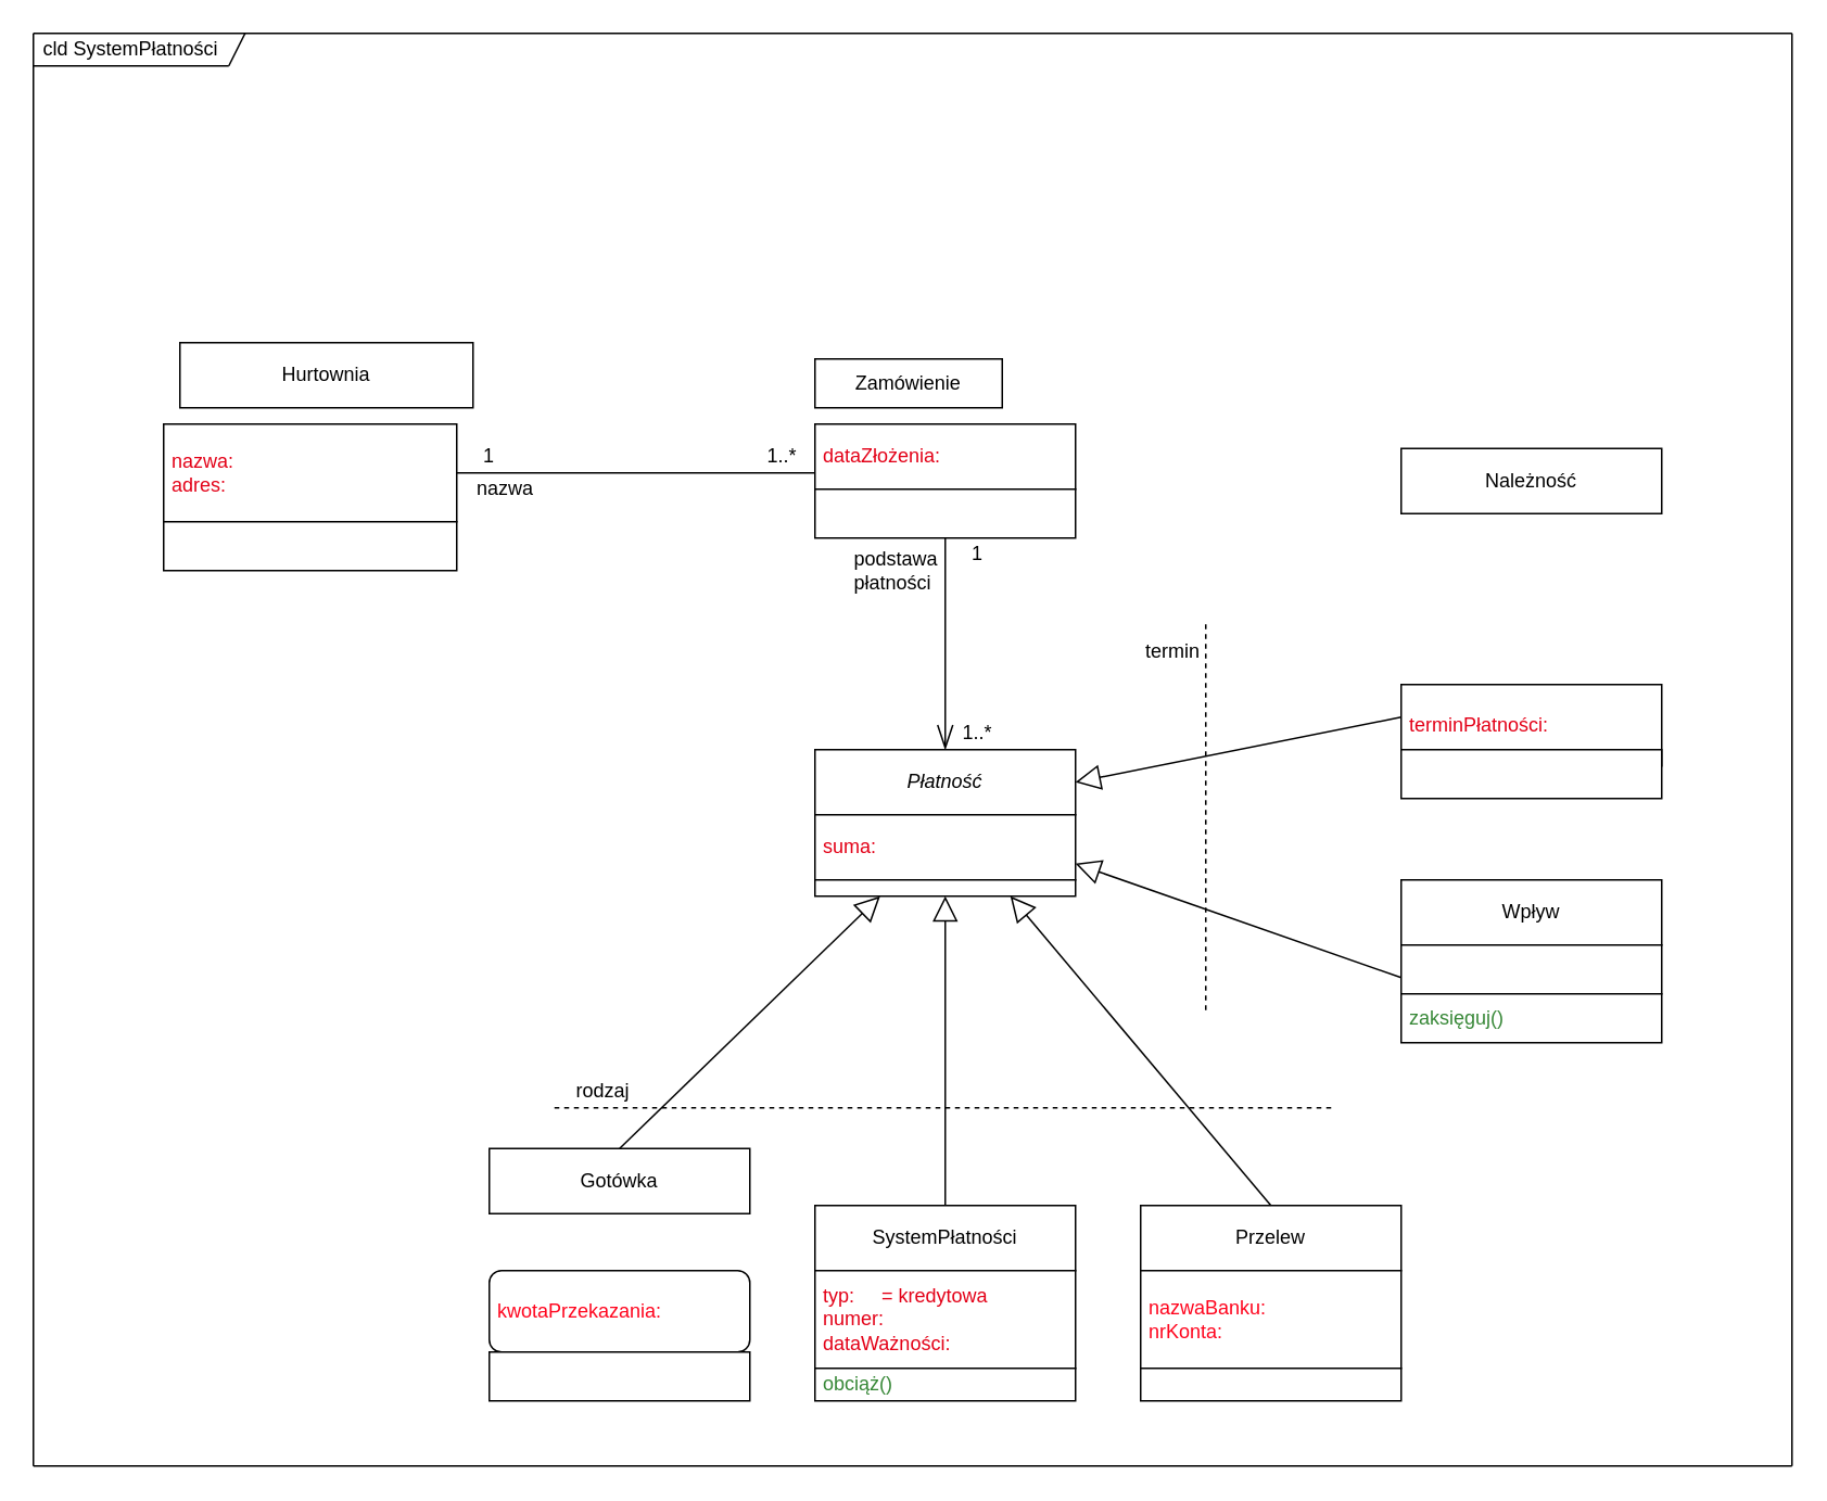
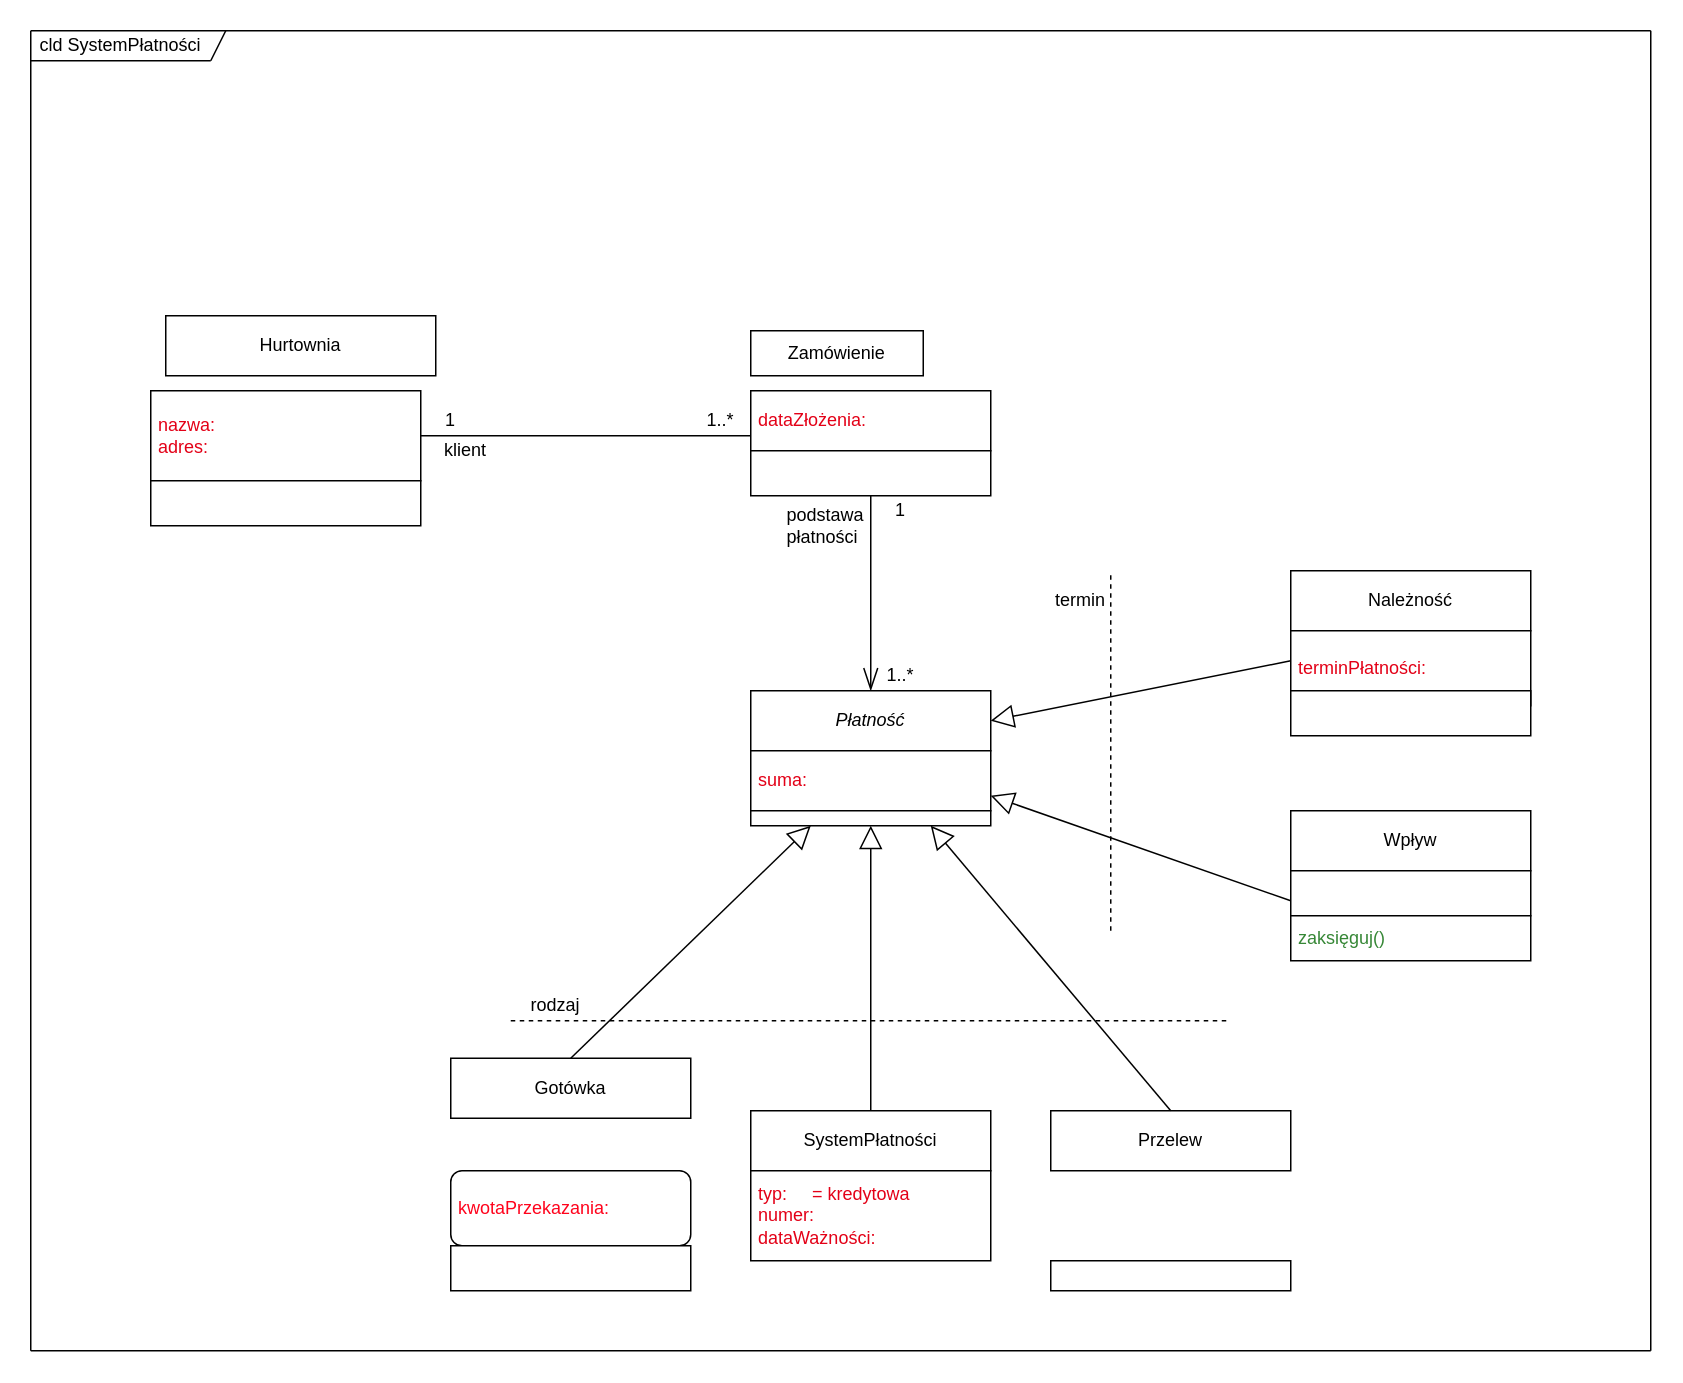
  <mxCell id="0" />
  <mxCell id="1" parent="0" />
  <mxCell id="2" value="Hurtownia" style="rounded=0;whiteSpace=wrap;html=1;" vertex="1" parent="1"><mxGeometry x="110" y="210" width="180" height="40" as="geometry" /></mxCell>
  <mxCell id="3" value="&lt;font color=&quot;#e30017&quot;&gt;&amp;nbsp;nazwa:&lt;br&gt;&amp;nbsp;adres:&lt;/font&gt;" style="rounded=0;whiteSpace=wrap;html=1;align=left;" vertex="1" parent="1"><mxGeometry x="100" y="260" width="180" height="60" as="geometry" /></mxCell>
  <mxCell id="4" value="" style="rounded=0;whiteSpace=wrap;html=1;" vertex="1" parent="1"><mxGeometry x="100" y="320" width="180" height="30" as="geometry" /></mxCell>
  <mxCell id="5" value="" style="endArrow=none;html=1;" edge="1" parent="1"><mxGeometry width="50" height="50" relative="1" as="geometry"><mxPoint x="280" y="290" as="sourcePoint" /><mxPoint x="500" y="290" as="targetPoint" /></mxGeometry></mxCell>
  <mxCell id="6" value="Zamówienie" style="whiteSpace=wrap;html=1;" vertex="1" parent="1"><mxGeometry x="500" y="220" width="115" height="30" as="geometry" /></mxCell>
  <mxCell id="7" value="&lt;font color=&quot;#e30017&quot;&gt;&amp;nbsp;dataZłożenia:&lt;/font&gt;" style="whiteSpace=wrap;html=1;align=left;" vertex="1" parent="1"><mxGeometry x="500" y="260" width="160" height="40" as="geometry" /></mxCell>
  <mxCell id="8" value="" style="rounded=0;whiteSpace=wrap;html=1;" vertex="1" parent="1"><mxGeometry x="500" y="300" width="160" height="30" as="geometry" /></mxCell>
  <mxCell id="9" value="" style="endArrow=openThin;html=1;strokeWidth=1;endFill=0;endSize=13;jumpSize=6;startSize=8;" edge="1" parent="1"><mxGeometry width="50" height="50" relative="1" as="geometry"><mxPoint x="580" y="330" as="sourcePoint" /><mxPoint x="580" y="460" as="targetPoint" /></mxGeometry></mxCell>
  <mxCell id="10" value="&lt;i&gt;Płatność&lt;/i&gt;" style="rounded=0;whiteSpace=wrap;html=1;" vertex="1" parent="1"><mxGeometry x="500" y="460" width="160" height="40" as="geometry" /></mxCell>
  <mxCell id="11" value="&lt;font color=&quot;#e30017&quot;&gt;&amp;nbsp;suma:&lt;/font&gt;" style="rounded=0;whiteSpace=wrap;html=1;align=left;" vertex="1" parent="1"><mxGeometry x="500" y="500" width="160" height="40" as="geometry" /></mxCell>
  <mxCell id="12" style="edgeStyle=orthogonalEdgeStyle;rounded=0;orthogonalLoop=1;jettySize=auto;html=1;exitX=0.5;exitY=1;exitDx=0;exitDy=0;strokeWidth=1;" edge="1" parent="1" source="11" target="11"><mxGeometry relative="1" as="geometry" /></mxCell>
  <mxCell id="13" value="" style="rounded=0;whiteSpace=wrap;html=1;" vertex="1" parent="1"><mxGeometry x="500" y="540" width="160" height="10" as="geometry" /></mxCell>
  <mxCell id="14" value="" style="endArrow=none;dashed=1;html=1;strokeWidth=1;" edge="1" parent="1"><mxGeometry width="50" height="50" relative="1" as="geometry"><mxPoint x="340" y="680" as="sourcePoint" /><mxPoint x="820" y="680" as="targetPoint" /></mxGeometry></mxCell>
  <mxCell id="15" value="SystemPłatności" style="rounded=0;whiteSpace=wrap;html=1;" vertex="1" parent="1"><mxGeometry x="500" y="740" width="160" height="40" as="geometry" /></mxCell>
  <mxCell id="16" value="&lt;font color=&quot;#e30017&quot;&gt;&amp;nbsp;typ: &amp;nbsp; &amp;nbsp; = kredytowa&lt;br&gt;&amp;nbsp;numer:&lt;br&gt;&amp;nbsp;dataWażności:&lt;/font&gt;" style="rounded=0;whiteSpace=wrap;html=1;align=left;" vertex="1" parent="1"><mxGeometry x="500" y="780" width="160" height="60" as="geometry" /></mxCell>
- <mxCell id="17" value="&lt;font color=&quot;#368736&quot;&gt;&amp;nbsp;obciąż()&lt;/font&gt;" style="rounded=0;whiteSpace=wrap;html=1;align=left;" vertex="1" parent="1"><mxGeometry x="500" y="840" width="160" height="20" as="geometry" /></mxCell>
  <mxCell id="18" value="" style="endArrow=block;html=1;strokeWidth=1;entryX=0.5;entryY=1;entryDx=0;entryDy=0;exitX=0.5;exitY=0;exitDx=0;exitDy=0;endFill=0;endSize=13;" edge="1" parent="1" source="15" target="13"><mxGeometry width="50" height="50" relative="1" as="geometry"><mxPoint x="530" y="630" as="sourcePoint" /><mxPoint x="580" y="580" as="targetPoint" /></mxGeometry></mxCell>
  <mxCell id="19" value="Gotówka" style="rounded=0;whiteSpace=wrap;html=1;" vertex="1" parent="1"><mxGeometry x="300" y="705" width="160" height="40" as="geometry" /></mxCell>
  <mxCell id="20" value="&lt;font color=&quot;#ff031c&quot;&gt;&amp;nbsp;kwotaPrzekazania:&lt;/font&gt;" style="whiteSpace=wrap;html=1;align=left;rounded=1;" vertex="1" parent="1"><mxGeometry x="300" y="780" width="160" height="50" as="geometry" /></mxCell>
  <mxCell id="21" value="" style="rounded=0;whiteSpace=wrap;html=1;" vertex="1" parent="1"><mxGeometry x="300" y="830" width="160" height="30" as="geometry" /></mxCell>
  <mxCell id="22" value="Przelew" style="rounded=0;whiteSpace=wrap;html=1;" vertex="1" parent="1"><mxGeometry x="700" y="740" width="160" height="40" as="geometry" /></mxCell>
- <mxCell id="23" value="&lt;font color=&quot;#ff031c&quot;&gt;&amp;nbsp;nazwaBanku:&lt;br&gt;&amp;nbsp;nrKonta:&lt;/font&gt;" style="rounded=0;whiteSpace=wrap;html=1;align=left;" vertex="1" parent="1"><mxGeometry x="700" y="780" width="160" height="60" as="geometry" /></mxCell>
  <mxCell id="24" value="" style="rounded=0;whiteSpace=wrap;html=1;" vertex="1" parent="1"><mxGeometry x="700" y="840" width="160" height="20" as="geometry" /></mxCell>
  <mxCell id="25" value="" style="endArrow=block;html=1;strokeWidth=1;entryX=0.75;entryY=1;entryDx=0;entryDy=0;endFill=0;endSize=13;" edge="1" parent="1" target="13"><mxGeometry width="50" height="50" relative="1" as="geometry"><mxPoint x="780" y="740" as="sourcePoint" /><mxPoint x="830" y="690" as="targetPoint" /></mxGeometry></mxCell>
  <mxCell id="26" value="" style="endArrow=block;html=1;strokeWidth=1;exitX=0.5;exitY=0;exitDx=0;exitDy=0;endFill=0;endSize=13;" edge="1" parent="1" source="19"><mxGeometry width="50" height="50" relative="1" as="geometry"><mxPoint x="390" y="710" as="sourcePoint" /><mxPoint x="540" y="550" as="targetPoint" /></mxGeometry></mxCell>
  <mxCell id="27" value="" style="endArrow=none;dashed=1;html=1;strokeWidth=1;" edge="1" parent="1"><mxGeometry width="50" height="50" relative="1" as="geometry"><mxPoint x="740" y="620" as="sourcePoint" /><mxPoint x="740" y="380" as="targetPoint" /></mxGeometry></mxCell>
- <mxCell id="28" value="Należność" style="rounded=0;whiteSpace=wrap;html=1;" vertex="1" parent="1"><mxGeometry x="860" y="275" width="160" height="40" as="geometry" /></mxCell>
+ <mxCell id="28" value="Należność" style="rounded=0;whiteSpace=wrap;html=1;" vertex="1" parent="1"><mxGeometry x="860" y="380" width="160" height="40" as="geometry" /></mxCell>
  <mxCell id="29" value="&lt;font color=&quot;#e30017&quot;&gt;&amp;nbsp;terminPłatności:&lt;/font&gt;" style="rounded=0;whiteSpace=wrap;html=1;align=left;" vertex="1" parent="1"><mxGeometry x="860" y="420" width="160" height="50" as="geometry" /></mxCell>
  <mxCell id="30" value="" style="rounded=0;whiteSpace=wrap;html=1;" vertex="1" parent="1"><mxGeometry x="860" y="460" width="160" height="30" as="geometry" /></mxCell>
  <mxCell id="31" value="Wpływ" style="rounded=0;whiteSpace=wrap;html=1;" vertex="1" parent="1"><mxGeometry x="860" y="540" width="160" height="40" as="geometry" /></mxCell>
  <mxCell id="32" value="" style="rounded=0;whiteSpace=wrap;html=1;" vertex="1" parent="1"><mxGeometry x="860" y="580" width="160" height="30" as="geometry" /></mxCell>
  <mxCell id="33" value="&lt;font color=&quot;#368736&quot;&gt;&amp;nbsp;zaksięguj()&lt;/font&gt;" style="rounded=0;whiteSpace=wrap;html=1;align=left;" vertex="1" parent="1"><mxGeometry x="860" y="610" width="160" height="30" as="geometry" /></mxCell>
  <mxCell id="34" value="" style="endArrow=block;html=1;strokeWidth=1;entryX=1;entryY=0.5;entryDx=0;entryDy=0;endFill=0;endSize=13;" edge="1" parent="1" target="10"><mxGeometry width="50" height="50" relative="1" as="geometry"><mxPoint x="860" y="440" as="sourcePoint" /><mxPoint x="910" y="390" as="targetPoint" /></mxGeometry></mxCell>
  <mxCell id="35" value="" style="endArrow=block;html=1;strokeWidth=1;entryX=1;entryY=0.75;entryDx=0;entryDy=0;endFill=0;endSize=13;" edge="1" parent="1" target="11"><mxGeometry width="50" height="50" relative="1" as="geometry"><mxPoint x="860" y="600" as="sourcePoint" /><mxPoint x="670" y="530" as="targetPoint" /></mxGeometry></mxCell>
  <mxCell id="36" value="termin" style="text;html=1;strokeColor=none;fillColor=none;align=center;verticalAlign=middle;whiteSpace=wrap;rounded=0;" vertex="1" parent="1"><mxGeometry x="700" y="390" width="40" height="20" as="geometry" /></mxCell>
  <mxCell id="37" value="1" style="text;html=1;strokeColor=none;fillColor=none;align=center;verticalAlign=middle;whiteSpace=wrap;rounded=0;" vertex="1" parent="1"><mxGeometry x="280" y="270" width="40" height="20" as="geometry" /></mxCell>
  <mxCell id="38" value="1..*" style="text;html=1;strokeColor=none;fillColor=none;align=center;verticalAlign=middle;whiteSpace=wrap;rounded=0;" vertex="1" parent="1"><mxGeometry x="460" y="270" width="40" height="20" as="geometry" /></mxCell>
  <mxCell id="39" value="&lt;div style=&quot;text-align: justify&quot;&gt;podstawa&lt;/div&gt;&lt;div style=&quot;text-align: justify&quot;&gt;płatności&lt;/div&gt;" style="text;html=1;strokeColor=none;fillColor=none;align=center;verticalAlign=middle;whiteSpace=wrap;rounded=0;" vertex="1" parent="1"><mxGeometry x="530" y="340" width="40" height="20" as="geometry" /></mxCell>
- <mxCell id="40" value="nazwa" style="text;html=1;strokeColor=none;fillColor=none;align=center;verticalAlign=middle;whiteSpace=wrap;rounded=0;" vertex="1" parent="1"><mxGeometry x="290" y="290" width="40" height="20" as="geometry" /></mxCell>
+ <mxCell id="40" value="klient" style="text;html=1;strokeColor=none;fillColor=none;align=center;verticalAlign=middle;whiteSpace=wrap;rounded=0;" vertex="1" parent="1"><mxGeometry x="290" y="290" width="40" height="20" as="geometry" /></mxCell>
  <mxCell id="41" value="1" style="text;html=1;strokeColor=none;fillColor=none;align=center;verticalAlign=middle;whiteSpace=wrap;rounded=0;" vertex="1" parent="1"><mxGeometry x="580" y="330" width="40" height="20" as="geometry" /></mxCell>
  <mxCell id="42" value="1..*" style="text;html=1;strokeColor=none;fillColor=none;align=center;verticalAlign=middle;whiteSpace=wrap;rounded=0;" vertex="1" parent="1"><mxGeometry x="580" y="440" width="40" height="20" as="geometry" /></mxCell>
  <mxCell id="43" value="rodzaj" style="text;html=1;strokeColor=none;fillColor=none;align=center;verticalAlign=middle;whiteSpace=wrap;rounded=0;" vertex="1" parent="1"><mxGeometry x="340" y="660" width="60" height="20" as="geometry" /></mxCell>
  <mxCell id="44" value="" style="endArrow=none;html=1;strokeWidth=1;entryX=1;entryY=1;entryDx=0;entryDy=0;exitX=0;exitY=1;exitDx=0;exitDy=0;" edge="1" parent="1" source="45" target="45"><mxGeometry width="50" height="50" relative="1" as="geometry"><mxPoint x="60" y="60" as="sourcePoint" /><mxPoint x="110" y="10" as="targetPoint" /></mxGeometry></mxCell>
  <mxCell id="45" value="cld SystemPłatności" style="text;html=1;strokeColor=none;fillColor=none;align=center;verticalAlign=middle;whiteSpace=wrap;rounded=0;" vertex="1" parent="1"><mxGeometry width="120" height="20" as="geometry" x="20" y="20" /></mxCell>
  <mxCell id="46" value="" style="endArrow=none;html=1;strokeWidth=1;" edge="1" parent="1"><mxGeometry width="50" height="50" relative="1" as="geometry"><mxPoint x="140" y="40" as="sourcePoint" /><mxPoint x="150" as="targetPoint" y="20" /></mxGeometry></mxCell>
  <mxCell id="47" value="" style="endArrow=none;html=1;strokeWidth=1;exitX=0;exitY=0;exitDx=0;exitDy=0;" edge="1" parent="1" source="45"><mxGeometry width="50" height="50" relative="1" as="geometry"><mxPoint x="180" as="sourcePoint" y="20" /><mxPoint x="1100" as="targetPoint" y="20" /></mxGeometry></mxCell>
  <mxCell id="48" value="" style="endArrow=none;html=1;strokeWidth=1;" edge="1" parent="1"><mxGeometry width="50" height="50" relative="1" as="geometry"><mxPoint x="1100" y="900" as="sourcePoint" /><mxPoint x="1100" as="targetPoint" y="20" /></mxGeometry></mxCell>
  <mxCell id="49" value="" style="endArrow=none;html=1;strokeWidth=1;" edge="1" parent="1"><mxGeometry width="50" height="50" relative="1" as="geometry"><mxPoint y="900" as="sourcePoint" x="20" /><mxPoint x="1100" y="900" as="targetPoint" /></mxGeometry></mxCell>
  <mxCell id="50" value="" style="endArrow=none;html=1;strokeWidth=1;entryX=0;entryY=0;entryDx=0;entryDy=0;" edge="1" parent="1" target="45"><mxGeometry width="50" height="50" relative="1" as="geometry"><mxPoint y="900" as="sourcePoint" x="20" /><mxPoint x="70" y="850" as="targetPoint" /></mxGeometry></mxCell>
